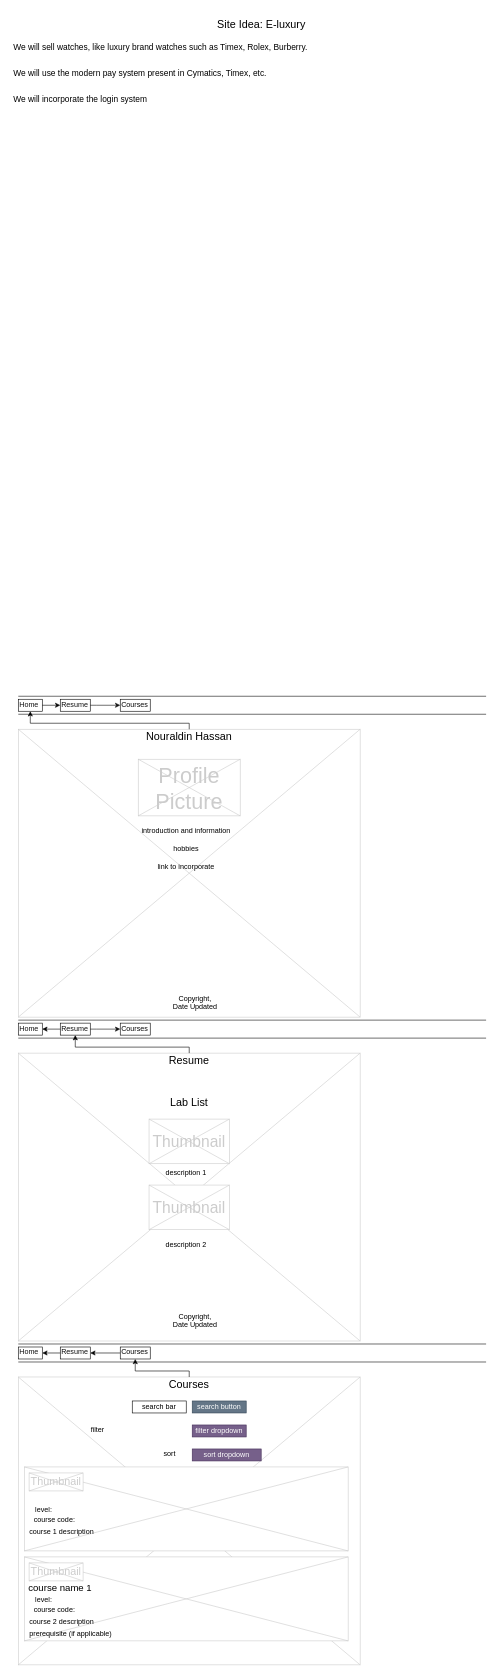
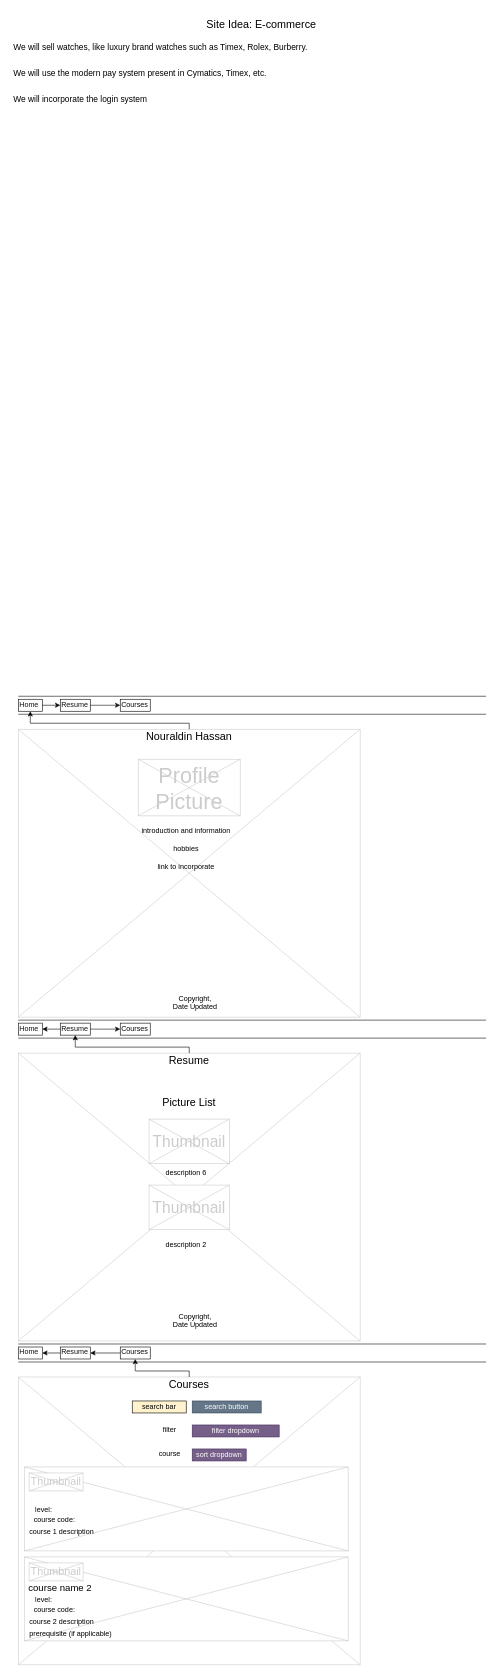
  <mxCell id="0" />
  <mxCell id="1" parent="0" />
  <mxCell id="2" value="" style="verticalLabelPosition=bottom;verticalAlign=top;strokeWidth=1;shape=mxgraph.mockup.graphics.iconGrid;strokeColor=#CCCCCC;gridSize=1,1;" parent="1" vertex="1"><mxGeometry x="30" y="1215" width="570" height="480" as="geometry" /></mxCell>
  <mxCell id="3" value="" style="line;strokeWidth=1;strokeColor=#0F0F0F;" parent="1" vertex="1"><mxGeometry x="30" y="1155" width="780" height="10" as="geometry" /></mxCell>
  <mxCell id="4" value="" style="line;strokeWidth=1;strokeColor=#0F0F0F;" parent="1" vertex="1"><mxGeometry x="30" y="1185" width="780" height="10" as="geometry" /></mxCell>
  <mxCell id="5" style="edgeStyle=orthogonalEdgeStyle;rounded=0;orthogonalLoop=1;jettySize=auto;html=1;exitX=1;exitY=0.5;exitDx=0;exitDy=0;entryX=0;entryY=0.5;entryDx=0;entryDy=0;strokeColor=#000000;" parent="1" source="6" target="7" edge="1"><mxGeometry relative="1" as="geometry" /></mxCell>
  <mxCell id="6" value="Home" style="text;spacingTop=-5;strokeColor=default;fontColor=#0F0F0F;" parent="1" vertex="1"><mxGeometry x="30" y="1165" width="40" height="20" as="geometry" /></mxCell>
  <mxCell id="7" value="Resume" style="text;spacingTop=-5;strokeColor=#000000;fontColor=#0D0D0D;" parent="1" vertex="1"><mxGeometry x="100" y="1165" width="50" height="20" as="geometry" /></mxCell>
  <mxCell id="8" value="" style="edgeStyle=orthogonalEdgeStyle;rounded=0;orthogonalLoop=1;jettySize=auto;html=1;fontColor=#000000;strokeColor=#000000;" parent="1" source="9" edge="1"><mxGeometry relative="1" as="geometry"><mxPoint x="50" y="1185" as="targetPoint" /><Array as="points"><mxPoint x="315" y="1205" /><mxPoint x="50" y="1205" /></Array></mxGeometry></mxCell>
  <mxCell id="9" value="Nouraldin Hassan" style="text;spacingTop=-5;align=center;fontSize=18;" parent="1" vertex="1"><mxGeometry x="30" y="1215" width="570" height="20" as="geometry" /></mxCell>
  <mxCell id="10" value="introduction and information" style="text;spacingTop=-5;whiteSpace=wrap;align=center;" parent="1" vertex="1"><mxGeometry x="230" y="1375" width="160" height="20" as="geometry" /></mxCell>
  <mxCell id="11" value="" style="edgeStyle=orthogonalEdgeStyle;rounded=0;orthogonalLoop=1;jettySize=auto;html=1;strokeColor=#0F0F0F;" parent="1" target="12" edge="1"><mxGeometry relative="1" as="geometry"><mxPoint x="150" y="1175" as="sourcePoint" /><Array as="points"><mxPoint x="160" y="1175" /><mxPoint x="160" y="1175" /></Array></mxGeometry></mxCell>
  <mxCell id="12" value="Courses" style="text;spacingTop=-5;strokeColor=#000000;fontColor=#050505;" parent="1" vertex="1"><mxGeometry x="200" y="1165" width="50" height="20" as="geometry" /></mxCell>
  <mxCell id="13" value="" style="verticalLabelPosition=bottom;verticalAlign=top;strokeWidth=1;shape=mxgraph.mockup.graphics.iconGrid;strokeColor=#CCCCCC;gridSize=1,1;" parent="1" vertex="1"><mxGeometry x="30" y="1755" width="570" height="480" as="geometry" /></mxCell>
  <mxCell id="14" value="" style="verticalLabelPosition=bottom;verticalAlign=top;strokeWidth=1;shape=mxgraph.mockup.graphics.iconGrid;strokeColor=#CCCCCC;gridSize=1,1;" parent="1" vertex="1"><mxGeometry x="30" y="2295" width="570" height="480" as="geometry" /></mxCell>
  <mxCell id="15" value="Copyright,&#10;Date Updated" style="text;spacingTop=-5;align=center;" parent="1" vertex="1"><mxGeometry x="220" y="1655" width="210" height="35" as="geometry" /></mxCell>
  <mxCell id="16" value="" style="group" parent="1" vertex="1" connectable="0"><mxGeometry x="230" y="1265" width="170" height="94.44" as="geometry" /></mxCell>
  <mxCell id="17" value="" style="verticalLabelPosition=bottom;verticalAlign=top;strokeWidth=1;shape=mxgraph.mockup.graphics.iconGrid;strokeColor=#CCCCCC;gridSize=1,1;" parent="16" vertex="1"><mxGeometry width="170" height="94.44" as="geometry" /></mxCell>
  <mxCell id="18" value="Profile&#10;Picture" style="text;spacingTop=-5;align=center;verticalAlign=middle;fontSize=36;fontColor=#CCCCCC" parent="16" vertex="1"><mxGeometry width="170" height="94.44" as="geometry" /></mxCell>
  <mxCell id="19" value="hobbies" style="text;spacingTop=-5;whiteSpace=wrap;align=center;" parent="1" vertex="1"><mxGeometry x="230" y="1405" width="160" height="20" as="geometry" /></mxCell>
  <mxCell id="20" value="link to incorporate" style="text;spacingTop=-5;whiteSpace=wrap;align=center;" parent="1" vertex="1"><mxGeometry x="230" y="1435" width="160" height="20" as="geometry" /></mxCell>
  <mxCell id="21" value="Resume" style="text;spacingTop=-5;align=center;fontSize=18;" parent="1" vertex="1"><mxGeometry x="30" y="1755" width="570" height="20" as="geometry" /></mxCell>
- <mxCell id="22" value="Lab List" style="text;spacingTop=-5;align=center;fontSize=18;" parent="1" vertex="1"><mxGeometry x="30" y="1825" width="570" height="20" as="geometry" /></mxCell>
+ <mxCell id="22" value="Picture List" style="text;spacingTop=-5;align=center;fontSize=18;" parent="1" vertex="1"><mxGeometry x="30" y="1825" width="570" height="20" as="geometry" /></mxCell>
  <mxCell id="23" value="" style="group" parent="1" vertex="1" connectable="0"><mxGeometry x="248" y="1865" width="134" height="74.44" as="geometry" /></mxCell>
  <mxCell id="24" value="" style="verticalLabelPosition=bottom;verticalAlign=top;strokeWidth=1;shape=mxgraph.mockup.graphics.iconGrid;strokeColor=#CCCCCC;gridSize=1,1;" parent="23" vertex="1"><mxGeometry width="134" height="74.44" as="geometry" /></mxCell>
  <mxCell id="25" value="Thumbnail" style="text;spacingTop=-5;align=center;verticalAlign=middle;fontSize=26;fontColor=#CCCCCC" parent="23" vertex="1"><mxGeometry width="134" height="74.44" as="geometry" /></mxCell>
- <mxCell id="26" value="description 1" style="text;spacingTop=-5;whiteSpace=wrap;align=center;" parent="1" vertex="1"><mxGeometry x="230" y="1945" width="160" height="20" as="geometry" /></mxCell>
+ <mxCell id="26" value="description 6" style="text;spacingTop=-5;whiteSpace=wrap;align=center;" parent="1" vertex="1"><mxGeometry x="230" y="1945" width="160" height="20" as="geometry" /></mxCell>
  <mxCell id="27" value="" style="group" parent="1" vertex="1" connectable="0"><mxGeometry x="248" y="1975" width="134" height="74.44" as="geometry" /></mxCell>
  <mxCell id="28" value="" style="verticalLabelPosition=bottom;verticalAlign=top;strokeWidth=1;shape=mxgraph.mockup.graphics.iconGrid;strokeColor=#CCCCCC;gridSize=1,1;" parent="27" vertex="1"><mxGeometry width="134" height="74.44" as="geometry" /></mxCell>
  <mxCell id="29" value="Thumbnail" style="text;spacingTop=-5;align=center;verticalAlign=middle;fontSize=26;fontColor=#CCCCCC" parent="27" vertex="1"><mxGeometry width="134" height="74.44" as="geometry" /></mxCell>
  <mxCell id="30" value="description 2" style="text;spacingTop=-5;whiteSpace=wrap;align=center;" parent="1" vertex="1"><mxGeometry x="230" y="2065" width="160" height="20" as="geometry" /></mxCell>
  <mxCell id="31" value="Copyright,&#10;Date Updated" style="text;spacingTop=-5;align=center;" parent="1" vertex="1"><mxGeometry x="220" y="2185" width="210" height="35" as="geometry" /></mxCell>
  <mxCell id="32" value="" style="line;strokeWidth=1;strokeColor=#0F0F0F;" parent="1" vertex="1"><mxGeometry x="30" y="1695" width="780" height="10" as="geometry" /></mxCell>
  <mxCell id="33" value="" style="line;strokeWidth=1;strokeColor=#0F0F0F;" parent="1" vertex="1"><mxGeometry x="30" y="1725" width="780" height="10" as="geometry" /></mxCell>
  <mxCell id="34" value="Home" style="text;spacingTop=-5;strokeColor=#000000;fontColor=#0F0F0F;" parent="1" vertex="1"><mxGeometry x="30" y="1705" width="40" height="20" as="geometry" /></mxCell>
  <mxCell id="35" style="edgeStyle=orthogonalEdgeStyle;rounded=0;orthogonalLoop=1;jettySize=auto;html=1;exitX=0;exitY=0.5;exitDx=0;exitDy=0;entryX=1;entryY=0.5;entryDx=0;entryDy=0;fontColor=#000000;strokeColor=#000000;" parent="1" source="36" target="34" edge="1"><mxGeometry relative="1" as="geometry" /></mxCell>
  <mxCell id="36" value="Resume" style="text;spacingTop=-5;strokeColor=#000000;fontColor=#0D0D0D;" parent="1" vertex="1"><mxGeometry x="100" y="1705" width="50" height="20" as="geometry" /></mxCell>
  <mxCell id="37" value="" style="edgeStyle=orthogonalEdgeStyle;rounded=0;orthogonalLoop=1;jettySize=auto;html=1;fontColor=#000000;strokeColor=#000000;entryX=0.5;entryY=1;entryDx=0;entryDy=0;" parent="1" target="36" edge="1"><mxGeometry relative="1" as="geometry"><mxPoint x="315" y="1755" as="sourcePoint" /><mxPoint x="50" y="1725" as="targetPoint" /><Array as="points"><mxPoint x="315" y="1745" /><mxPoint x="125" y="1745" /></Array></mxGeometry></mxCell>
  <mxCell id="38" value="" style="edgeStyle=orthogonalEdgeStyle;rounded=0;orthogonalLoop=1;jettySize=auto;html=1;strokeColor=#0F0F0F;" parent="1" target="39" edge="1"><mxGeometry relative="1" as="geometry"><mxPoint x="150" y="1715" as="sourcePoint" /><Array as="points"><mxPoint x="160" y="1715" /><mxPoint x="160" y="1715" /></Array></mxGeometry></mxCell>
  <mxCell id="39" value="Courses" style="text;spacingTop=-5;strokeColor=#000000;fontColor=#050505;" parent="1" vertex="1"><mxGeometry x="200" y="1705" width="50" height="20" as="geometry" /></mxCell>
  <mxCell id="40" value="" style="line;strokeWidth=1;strokeColor=#0F0F0F;" parent="1" vertex="1"><mxGeometry x="30" y="2235" width="780" height="10" as="geometry" /></mxCell>
  <mxCell id="41" value="" style="line;strokeWidth=1;strokeColor=#0F0F0F;" parent="1" vertex="1"><mxGeometry x="30" y="2265" width="780" height="10" as="geometry" /></mxCell>
  <mxCell id="42" value="Home" style="text;spacingTop=-5;strokeColor=#000000;fontColor=#0F0F0F;" parent="1" vertex="1"><mxGeometry x="30" y="2245" width="40" height="20" as="geometry" /></mxCell>
  <mxCell id="43" style="edgeStyle=orthogonalEdgeStyle;rounded=0;orthogonalLoop=1;jettySize=auto;html=1;exitX=0;exitY=0.5;exitDx=0;exitDy=0;entryX=1;entryY=0.5;entryDx=0;entryDy=0;fontColor=#000000;strokeColor=#000000;" parent="1" source="44" target="42" edge="1"><mxGeometry relative="1" as="geometry" /></mxCell>
  <mxCell id="44" value="Resume" style="text;spacingTop=-5;strokeColor=#000000;fontColor=#0D0D0D;" parent="1" vertex="1"><mxGeometry x="100" y="2245" width="50" height="20" as="geometry" /></mxCell>
  <mxCell id="45" value="" style="group" parent="1" vertex="1" connectable="0"><mxGeometry x="40" y="2445" width="540" height="220" as="geometry" /></mxCell>
  <mxCell id="46" value="" style="verticalLabelPosition=bottom;verticalAlign=top;strokeWidth=1;shape=mxgraph.mockup.graphics.iconGrid;strokeColor=#CCCCCC;gridSize=1,1;" parent="45" vertex="1"><mxGeometry width="540" height="140" as="geometry" /></mxCell>
  <mxCell id="47" value="" style="edgeStyle=orthogonalEdgeStyle;rounded=0;orthogonalLoop=1;jettySize=auto;html=1;fontColor=#000000;strokeColor=#000000;entryX=0.5;entryY=1;entryDx=0;entryDy=0;" parent="1" target="49" edge="1"><mxGeometry relative="1" as="geometry"><mxPoint x="315" y="2295" as="sourcePoint" /><mxPoint x="50" y="2265" as="targetPoint" /><Array as="points"><mxPoint x="315" y="2285" /><mxPoint x="225" y="2285" /></Array></mxGeometry></mxCell>
  <mxCell id="48" style="edgeStyle=orthogonalEdgeStyle;rounded=0;orthogonalLoop=1;jettySize=auto;html=1;exitX=0;exitY=0.5;exitDx=0;exitDy=0;entryX=1;entryY=0.5;entryDx=0;entryDy=0;strokeColor=#000000;" parent="1" source="49" target="44" edge="1"><mxGeometry relative="1" as="geometry"><mxPoint x="160" y="2254.892" as="targetPoint" /></mxGeometry></mxCell>
  <mxCell id="49" value="Courses" style="text;spacingTop=-5;strokeColor=#000000;fontColor=#050505;" parent="1" vertex="1"><mxGeometry x="200" y="2245" width="50" height="20" as="geometry" /></mxCell>
  <mxCell id="50" value="Courses" style="text;spacingTop=-5;align=center;fontSize=18;" parent="1" vertex="1"><mxGeometry x="30" y="2295" width="570" height="20" as="geometry" /></mxCell>
- <mxCell id="51" value="search bar" style="rounded=0;whiteSpace=wrap;html=1;" parent="1" vertex="1"><mxGeometry x="220" y="2335" width="90" height="20" as="geometry" /></mxCell>
- <mxCell id="52" value="search button" style="rounded=0;whiteSpace=wrap;html=1;fillColor=#647687;fontColor=#ffffff;strokeColor=#314354;" parent="1" vertex="1"><mxGeometry x="320" y="2335" width="90" height="20" as="geometry" /></mxCell>
- <mxCell id="53" value="filter dropdown" style="rounded=0;whiteSpace=wrap;html=1;fillColor=#76608a;fontColor=#ffffff;strokeColor=#432D57;" parent="1" vertex="1"><mxGeometry x="320" y="2375" width="90" height="20" as="geometry" /></mxCell>
- <mxCell id="54" value="sort dropdown" style="rounded=0;whiteSpace=wrap;html=1;fillColor=#76608a;fontColor=#ffffff;strokeColor=#432D57;" parent="1" vertex="1"><mxGeometry x="320" y="2415" width="115" height="20" as="geometry" /></mxCell>
- <mxCell id="55" value="filter" style="text;spacingTop=-5;whiteSpace=wrap;align=center;" parent="1" vertex="1"><mxGeometry x="135" y="2375" width="55" height="20" as="geometry" /></mxCell>
- <mxCell id="56" value="sort" style="text;spacingTop=-5;whiteSpace=wrap;align=center;" parent="1" vertex="1"><mxGeometry x="255" y="2415" width="55" height="20" as="geometry" /></mxCell>
+ <mxCell id="51" value="search bar" style="rounded=0;whiteSpace=wrap;html=1;fillColor=#fff2cc;" parent="1" vertex="1"><mxGeometry x="220" y="2335" width="90" height="20" as="geometry" /></mxCell>
+ <mxCell id="52" value="search button" style="rounded=0;whiteSpace=wrap;html=1;fillColor=#647687;fontColor=#ffffff;strokeColor=#314354;" parent="1" vertex="1"><mxGeometry x="320" y="2335" width="115" height="20" as="geometry" /></mxCell>
+ <mxCell id="53" value="filter dropdown" style="rounded=0;whiteSpace=wrap;html=1;fillColor=#76608a;fontColor=#ffffff;strokeColor=#432D57;" parent="1" vertex="1"><mxGeometry x="320" y="2375" width="145" height="20" as="geometry" /></mxCell>
+ <mxCell id="54" value="sort dropdown" style="rounded=0;whiteSpace=wrap;html=1;fillColor=#76608a;fontColor=#ffffff;strokeColor=#432D57;" parent="1" vertex="1"><mxGeometry x="320" y="2415" width="90" height="20" as="geometry" /></mxCell>
+ <mxCell id="55" value="filter" style="text;spacingTop=-5;whiteSpace=wrap;align=center;" parent="1" vertex="1"><mxGeometry x="255" y="2375" width="55" height="20" as="geometry" /></mxCell>
+ <mxCell id="56" value="course" style="text;spacingTop=-5;whiteSpace=wrap;align=center;" parent="1" vertex="1"><mxGeometry x="255" y="2415" width="55" height="20" as="geometry" /></mxCell>
  <mxCell id="57" value="" style="group" parent="1" vertex="1" connectable="0"><mxGeometry x="48" y="2455" width="90.01" height="30" as="geometry" /></mxCell>
  <mxCell id="58" value="" style="verticalLabelPosition=bottom;verticalAlign=top;strokeWidth=1;shape=mxgraph.mockup.graphics.iconGrid;strokeColor=#CCCCCC;gridSize=1,1;" parent="57" vertex="1"><mxGeometry width="90.01" height="30" as="geometry" /></mxCell>
  <mxCell id="59" value="Thumbnail" style="text;spacingTop=-5;align=center;verticalAlign=middle;fontSize=18;fontColor=#CCCCCC" parent="57" vertex="1"><mxGeometry width="90.01" height="30" as="geometry" /></mxCell>
  <mxCell id="60" value="level:" style="text;spacingTop=-5;whiteSpace=wrap;align=center;" parent="1" vertex="1"><mxGeometry x="45" y="2507" width="55" height="20" as="geometry" /></mxCell>
  <mxCell id="61" value="course code:" style="text;spacingTop=-5;whiteSpace=wrap;align=center;" parent="1" vertex="1"><mxGeometry x="53" y="2525" width="75" height="20" as="geometry" /></mxCell>
  <mxCell id="62" value="course 1 description" style="text;spacingTop=-5;whiteSpace=wrap;align=center;" parent="1" vertex="1"><mxGeometry x="45" y="2545" width="115" height="20" as="geometry" /></mxCell>
  <mxCell id="63" value="" style="verticalLabelPosition=bottom;verticalAlign=top;strokeWidth=1;shape=mxgraph.mockup.graphics.iconGrid;strokeColor=#CCCCCC;gridSize=1,1;" parent="1" vertex="1"><mxGeometry x="40" y="2595" width="540" height="140" as="geometry" /></mxCell>
- <mxCell id="64" value="course name 1" style="text;spacingTop=-5;whiteSpace=wrap;align=center;fontSize=16;" parent="1" vertex="1"><mxGeometry x="40" y="2636" width="120" height="20" as="geometry" /></mxCell>
+ <mxCell id="64" value="course name 2" style="text;spacingTop=-5;whiteSpace=wrap;align=center;fontSize=16;" parent="1" vertex="1"><mxGeometry x="40" y="2636" width="120" height="20" as="geometry" /></mxCell>
  <mxCell id="65" value="" style="group" parent="1" vertex="1" connectable="0"><mxGeometry x="48" y="2605" width="90.01" height="30" as="geometry" /></mxCell>
  <mxCell id="66" value="" style="verticalLabelPosition=bottom;verticalAlign=top;strokeWidth=1;shape=mxgraph.mockup.graphics.iconGrid;strokeColor=#CCCCCC;gridSize=1,1;" parent="65" vertex="1"><mxGeometry width="90.01" height="30" as="geometry" /></mxCell>
  <mxCell id="67" value="Thumbnail" style="text;spacingTop=-5;align=center;verticalAlign=middle;fontSize=18;fontColor=#CCCCCC" parent="65" vertex="1"><mxGeometry width="90.01" height="30" as="geometry" /></mxCell>
  <mxCell id="68" value="level:" style="text;spacingTop=-5;whiteSpace=wrap;align=center;" parent="1" vertex="1"><mxGeometry x="45" y="2657" width="55" height="20" as="geometry" /></mxCell>
  <mxCell id="69" value="course code:" style="text;spacingTop=-5;whiteSpace=wrap;align=center;" parent="1" vertex="1"><mxGeometry x="53" y="2675" width="75" height="20" as="geometry" /></mxCell>
  <mxCell id="70" value="course 2 description" style="text;spacingTop=-5;whiteSpace=wrap;align=center;" parent="1" vertex="1"><mxGeometry x="45" y="2695" width="115" height="20" as="geometry" /></mxCell>
  <mxCell id="71" value="prerequisite (if applicable)" style="text;spacingTop=-5;whiteSpace=wrap;align=center;" parent="1" vertex="1"><mxGeometry x="45" y="2715" width="145" height="20" as="geometry" /></mxCell>
- <mxCell id="72" value="&lt;font style=&quot;font-size: 18px;&quot;&gt;Site Idea: E-luxury&lt;/font&gt;" style="text;html=1;align=center;verticalAlign=middle;resizable=0;points=[];autosize=1;strokeColor=none;fillColor=none;fontSize=18;" vertex="1" parent="1"><mxGeometry x="330" y="20" width="210" height="40" as="geometry" /></mxCell>
+ <mxCell id="72" value="&lt;font style=&quot;font-size: 18px;&quot;&gt;Site Idea: E-commerce&lt;/font&gt;" style="text;html=1;align=center;verticalAlign=middle;resizable=0;points=[];autosize=1;strokeColor=none;fillColor=none;fontSize=18;" vertex="1" parent="1"><mxGeometry x="330" y="20" width="210" height="40" as="geometry" /></mxCell>
  <mxCell id="73" value="&lt;font style=&quot;font-size: 14px;&quot;&gt;We will sell watches, like luxury brand watches such as Timex, Rolex, Burberry.&lt;br&gt;&lt;br&gt;We will use the modern pay system present in Cymatics, Timex, etc.&lt;br&gt;&lt;br&gt;We will incorporate the login system&lt;br&gt;&lt;/font&gt;" style="text;html=1;align=left;verticalAlign=top;resizable=0;points=[];autosize=1;strokeColor=none;fillColor=none;fontSize=18;" vertex="1" parent="1"><mxGeometry x="20" y="60" width="510" height="120" as="geometry" /></mxCell>
